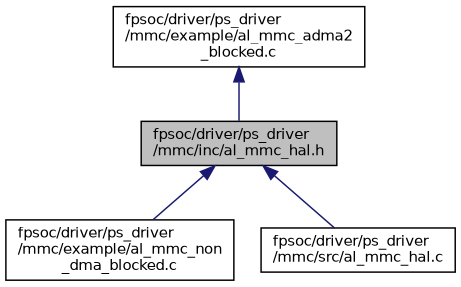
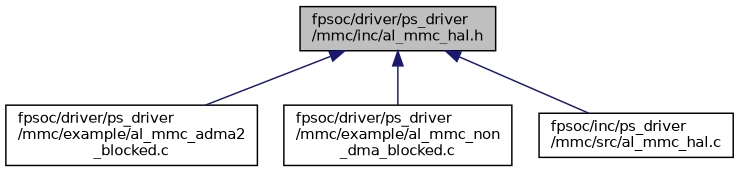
  digraph {
    node [color=black fillcolor=white fontname=Helvetica fontsize=10 shape=record style=filled]
    edge [color=midnightblue dir=back fontname=Helvetica fontsize=10 labelfontname=Helvetica labelfontsize=10 style=solid]
    n1 [fillcolor=grey75 fontcolor=black height=0.2 label="fpsoc/driver/ps_driver\l/mmc/inc/al_mmc_hal.h" width=0.4]
    n2 [height=0.2 label="fpsoc/driver/ps_driver\l/mmc/example/al_mmc_adma2\l_blocked.c" width=0.4]
    n3 [height=0.2 label="fpsoc/driver/ps_driver\l/mmc/example/al_mmc_non\l_dma_blocked.c" width=0.4]
-   n4 [height=0.2 label="fpsoc/driver/ps_driver\l/mmc/src/al_mmc_hal.c" width=0.4]
-   n2 -> n1
+   n4 [height=0.2 label="fpsoc/inc/ps_driver\l/mmc/src/al_mmc_hal.c" width=0.4]
+   n1 -> n2
    n1 -> n3
    n1 -> n4
  }
